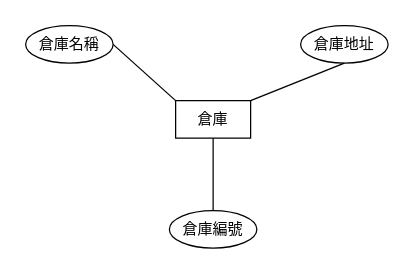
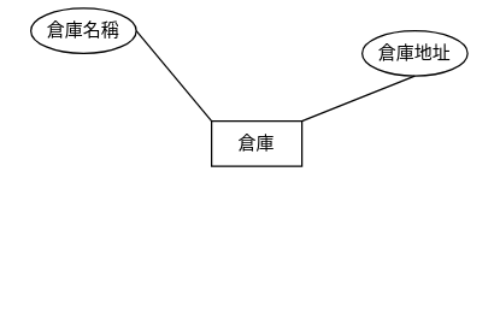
  <mxCell id="0" />
  <mxCell id="1" parent="0" />
  <mxCell id="2" value="倉庫" style="html=1;whiteSpace=wrap;" vertex="1" parent="1"><mxGeometry x="140" y="80" width="60" height="30" as="geometry" /></mxCell>
  <mxCell id="3" value="倉庫地址" style="ellipse;whiteSpace=wrap;html=1;" vertex="1" parent="1"><mxGeometry x="240" y="20" width="70" height="30" as="geometry" /></mxCell>
- <mxCell id="4" value="倉庫編號" style="ellipse;whiteSpace=wrap;html=1;" vertex="1" parent="1"><mxGeometry x="135" y="168" width="70" height="30" as="geometry" /></mxCell>
- <mxCell id="5" value="倉庫名稱" style="ellipse;whiteSpace=wrap;html=1;" vertex="1" parent="1"><mxGeometry x="20" y="20" width="70" height="30" as="geometry" /></mxCell>
- <mxCell id="6" value="" style="endArrow=none;html=1;rounded=0;exitX=0.5;exitY=1;exitDx=0;exitDy=0;entryX=0.5;entryY=0;entryDx=0;entryDy=0;" edge="1" parent="1" source="2" target="4"><mxGeometry relative="1" as="geometry"><mxPoint x="185" y="130" as="sourcePoint" /><mxPoint x="190" y="190" as="targetPoint" /></mxGeometry></mxCell>
+ <mxCell id="5" value="倉庫名稱" style="ellipse;whiteSpace=wrap;html=1;" vertex="1" parent="1"><mxGeometry x="20" y="5" width="70" height="30" as="geometry" /></mxCell>
  <mxCell id="7" value="" style="endArrow=none;html=1;rounded=0;exitX=0;exitY=0;exitDx=0;exitDy=0;entryX=1;entryY=0.5;entryDx=0;entryDy=0;" edge="1" parent="1" source="2" target="5"><mxGeometry relative="1" as="geometry"><mxPoint x="160" y="130" as="sourcePoint" /><mxPoint x="125" y="164" as="targetPoint" /></mxGeometry></mxCell>
  <mxCell id="8" value="" style="endArrow=none;html=1;rounded=0;exitX=1;exitY=0;exitDx=0;exitDy=0;entryX=0.5;entryY=1;entryDx=0;entryDy=0;" edge="1" parent="1" source="2" target="3"><mxGeometry relative="1" as="geometry"><mxPoint x="160" y="115" as="sourcePoint" /><mxPoint x="90" y="115" as="targetPoint" /></mxGeometry></mxCell>
